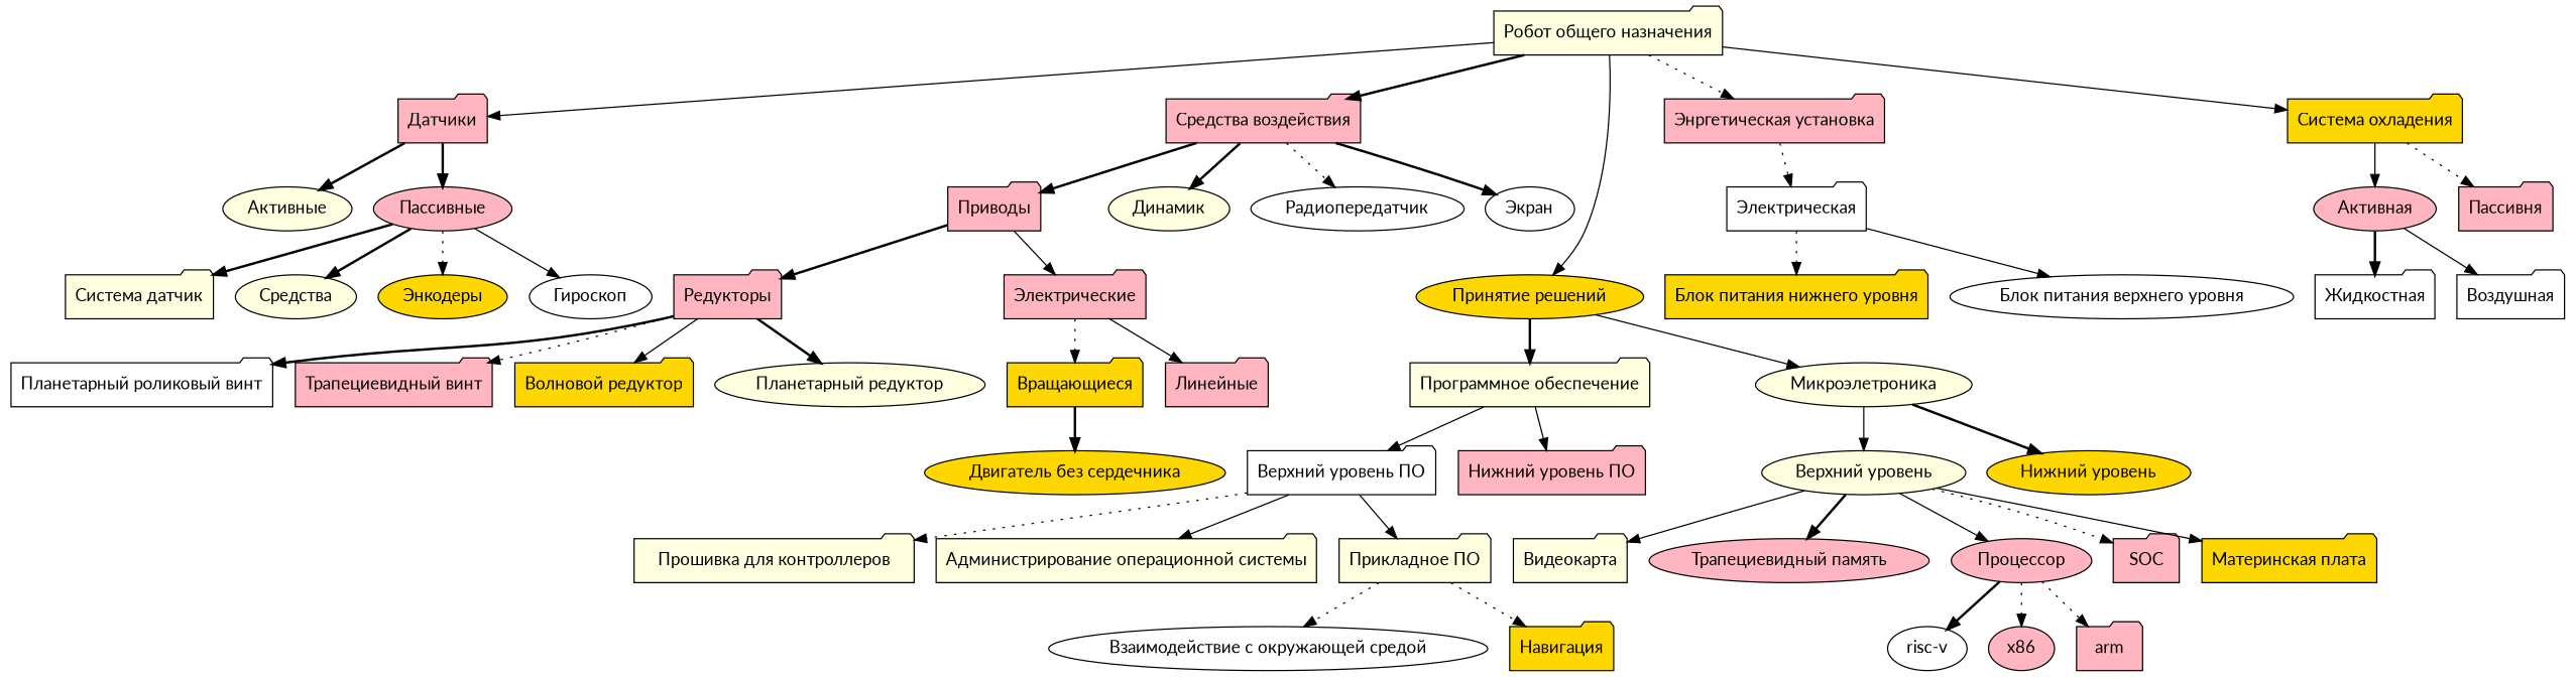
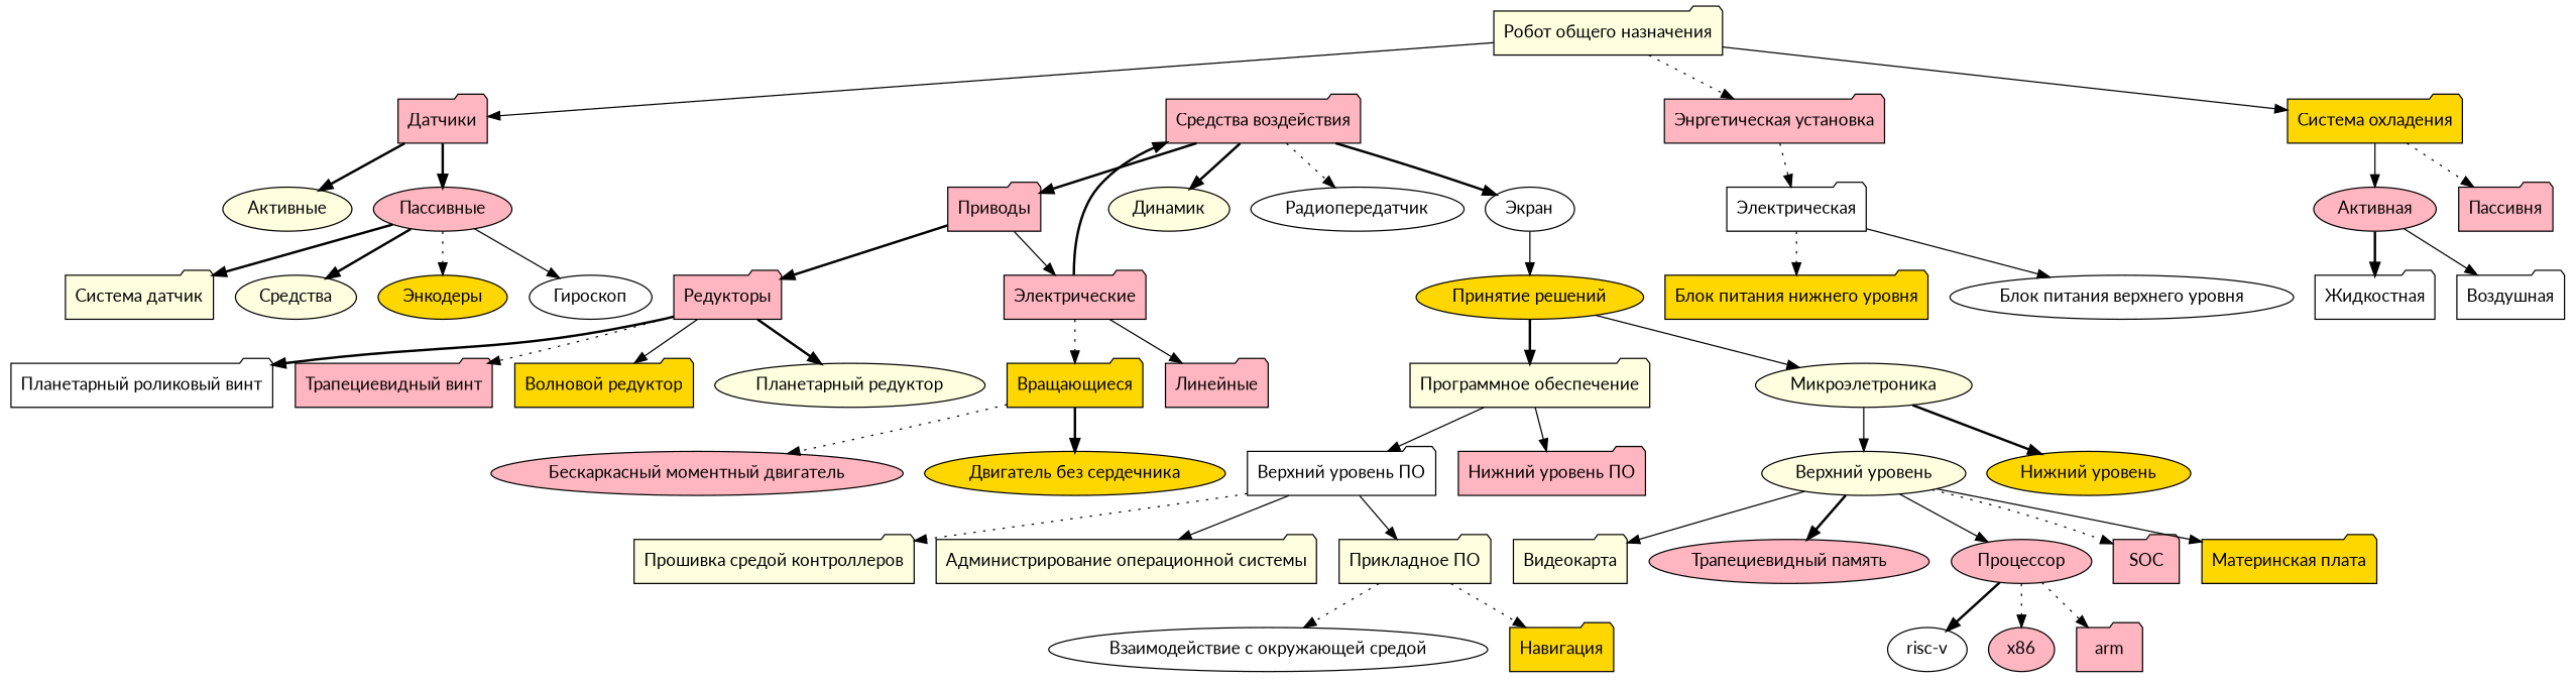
  digraph {
    fontname=Lato
    node [fillcolor=lightpink fontname=Lato shape=folder style=filled]
    edge [fontname=Lato style=solid]
    "Робот общего назначения" [fillcolor=lightyellow]
    "Датчики"
    "Принятие решений" [fillcolor=gold shape=ellipse]
    "Средства воздействия"
    "Энргетическая установка"
    "Система охладения" [fillcolor=gold]
    "Пассивные" [shape=ellipse]
    "Активные" [fillcolor=lightyellow shape=ellipse]
    "Программное обеспечение" [fillcolor=lightyellow]
    "Микроэлетроника" [fillcolor=lightyellow shape=ellipse]
    "Приводы"
    "Экран" [fillcolor=white shape=ellipse]
    "Динамик" [fillcolor=lightyellow shape=ellipse]
    "Радиопередатчик" [fillcolor=white shape=ellipse]
    "Электрическая" [fillcolor=white]
    "Пассивня"
    "Активная" [shape=ellipse]
    n18 [fillcolor=lightyellow label="Средства" shape=ellipse]
    "Энкодеры" [fillcolor=gold shape=ellipse]
    "Гироскоп" [fillcolor=white shape=ellipse]
    n21 [fillcolor=lightyellow label="Система датчик"]
    "Верхний уровень ПО" [fillcolor=white]
    "Нижний уровень ПО"
    "Верхний уровень" [fillcolor=lightyellow shape=ellipse]
    "Нижний уровень" [fillcolor=gold shape=ellipse]
    "Администрирование операционной системы" [fillcolor=lightyellow]
    "Прикладное ПО" [fillcolor=lightyellow]
-   "Прошивка для контроллеров" [fillcolor=lightyellow]
+   "Прошивка для контроллеров" [fillcolor=lightyellow label="Прошивка средой контроллеров"]
    "Навигация" [fillcolor=gold]
    "Взаимодействие с окружающей средой" [fillcolor=white shape=ellipse]
    "Процессор" [shape=ellipse]
    SOC
    "Материнская плата" [fillcolor=gold]
    "Видеокарта" [fillcolor=lightyellow]
    n35 [label="Трапециевидный память" shape=ellipse]
    x86 [shape=ellipse]
    arm
    "risc-v" [fillcolor=white shape=ellipse]
    "Электрические"
    "Редукторы"
    "Вращающиеся" [fillcolor=gold]
    "Линейные"
    "Планетарный роликовый винт" [fillcolor=white]
    "Трапециевидный винт"
    "Волновой редуктор" [fillcolor=gold]
    "Планетарный редуктор" [fillcolor=lightyellow shape=ellipse]
+   "Бескаркасный моментный двигатель" [shape=ellipse]
    "Двигатель без сердечника" [fillcolor=gold shape=ellipse]
    "Блок питания верхнего уровня" [fillcolor=white shape=ellipse]
    "Блок питания нижнего уровня" [fillcolor=gold]
    "Воздушная" [fillcolor=white]
    "Жидкостная" [fillcolor=white]
    "Робот общего назначения" -> "Датчики"
-   "Робот общего назначения" -> "Принятие решений"
-   "Робот общего назначения" -> "Средства воздействия" [style=bold]
+   "Экран" -> "Принятие решений"
+   "Электрические" -> "Средства воздействия" [style=bold]
    "Робот общего назначения" -> "Энргетическая установка" [style=dotted]
    "Робот общего назначения" -> "Система охладения"
    "Датчики" -> "Пассивные" [style=bold]
    "Датчики" -> "Активные" [style=bold]
    "Принятие решений" -> "Программное обеспечение" [style=bold]
    "Принятие решений" -> "Микроэлетроника"
    "Средства воздействия" -> "Приводы" [style=bold]
    "Средства воздействия" -> "Экран" [style=bold]
    "Средства воздействия" -> "Динамик" [style=bold]
    "Средства воздействия" -> "Радиопередатчик" [style=dotted]
    "Энргетическая установка" -> "Электрическая" [style=dotted]
    "Система охладения" -> "Пассивня" [style=dotted]
    "Система охладения" -> "Активная"
    "Пассивные" -> n18 [style=bold]
    "Пассивные" -> "Энкодеры" [style=dotted]
    "Пассивные" -> "Гироскоп"
    "Пассивные" -> n21 [style=bold]
    "Программное обеспечение" -> "Верхний уровень ПО"
    "Программное обеспечение" -> "Нижний уровень ПО"
    "Микроэлетроника" -> "Верхний уровень"
    "Микроэлетроника" -> "Нижний уровень" [style=bold]
    "Приводы" -> "Электрические"
    "Приводы" -> "Редукторы" [style=bold]
    "Электрическая" -> "Блок питания верхнего уровня"
    "Электрическая" -> "Блок питания нижнего уровня" [style=dotted]
    "Активная" -> "Воздушная"
    "Активная" -> "Жидкостная" [style=bold]
    "Верхний уровень ПО" -> "Администрирование операционной системы"
    "Верхний уровень ПО" -> "Прикладное ПО"
    "Верхний уровень ПО" -> "Прошивка для контроллеров" [style=dotted]
    "Верхний уровень" -> "Процессор"
    "Верхний уровень" -> SOC [style=dotted]
    "Верхний уровень" -> "Материнская плата"
    "Верхний уровень" -> "Видеокарта"
    "Верхний уровень" -> n35 [style=bold]
    "Прикладное ПО" -> "Навигация" [style=dotted]
    "Прикладное ПО" -> "Взаимодействие с окружающей средой" [style=dotted]
    "Процессор" -> x86 [style=dotted]
    "Процессор" -> arm [style=dotted]
    "Процессор" -> "risc-v" [style=bold]
    "Электрические" -> "Вращающиеся" [style=dotted]
    "Электрические" -> "Линейные"
    "Редукторы" -> "Планетарный роликовый винт" [style=bold]
    "Редукторы" -> "Трапециевидный винт" [style=dotted]
    "Редукторы" -> "Волновой редуктор"
    "Редукторы" -> "Планетарный редуктор" [style=bold]
+   "Вращающиеся" -> "Бескаркасный моментный двигатель" [style=dotted]
    "Вращающиеся" -> "Двигатель без сердечника" [style=bold]
  }
